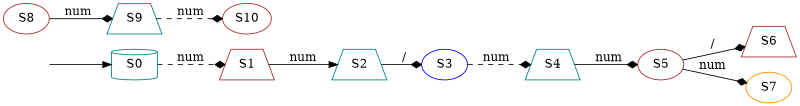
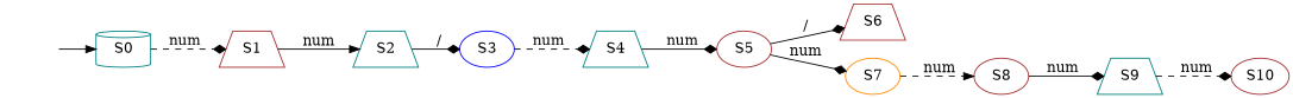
  digraph {
    rankdir=LR
    node [color=teal shape=trapezium]
    edge [arrowhead=diamond style=solid]
    n1 [label=S0 shape=cylinder]
    n2 [color=brown label=S1]
    n3 [label=S2]
    n4 [color=blue label=S3 shape=ellipse]
    n5 [label=S4]
    n6 [color=brown label=S5 shape=ellipse]
    n7 [color=brown label=S6]
    n8 [color=darkorange label=S7 shape=ellipse]
    n9 [color=brown label=S8 shape=ellipse]
    n10 [label=S9]
    n11 [color=brown label=S10 shape=ellipse]
    n12 [label=" " shape=none]
    n1 -> n2 [label=num style=dashed]
    n2 -> n3 [arrowhead=normal label=num]
    n3 -> n4 [label="/"]
    n4 -> n5 [label=num style=dashed]
    n5 -> n6 [label=num]
    n6 -> n7 [label="/"]
    n6 -> n8 [label=num]
+   n8 -> n9 [arrowhead=normal label=num style=dashed]
    n9 -> n10 [label=num]
    n10 -> n11 [label=num style=dashed]
    n12 -> n1 [arrowhead=normal]
  }
